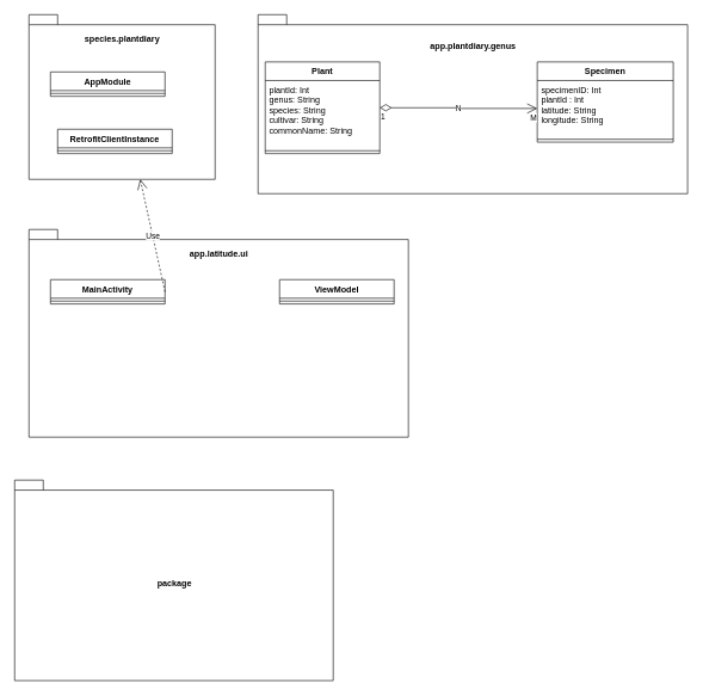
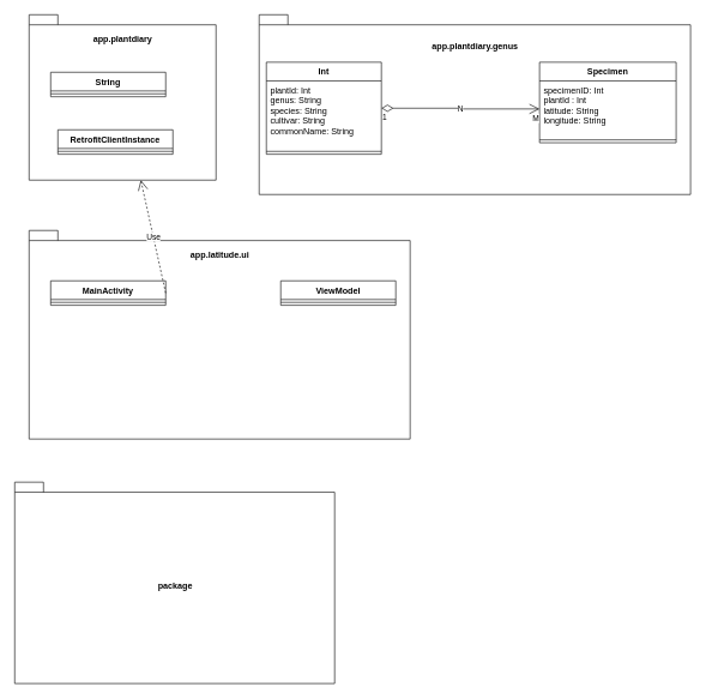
  <mxCell id="0" />
  <mxCell id="1" parent="0" />
- <mxCell id="2" value="species.plantdiary&lt;br&gt;&lt;br&gt;&lt;br&gt;&lt;br&gt;&lt;br&gt;&lt;br&gt;&lt;br&gt;&lt;br&gt;&lt;br&gt;&lt;br&gt;&lt;br&gt;&lt;br&gt;&lt;br&gt;" style="shape=folder;fontStyle=1;spacingTop=10;tabWidth=40;tabHeight=14;tabPosition=left;html=1;" vertex="1" parent="1"><mxGeometry x="40" y="20" width="260" height="230" as="geometry" /></mxCell>
- <mxCell id="3" value="AppModule" style="swimlane;fontStyle=1;align=center;verticalAlign=top;childLayout=stackLayout;horizontal=1;startSize=26;horizontalStack=0;resizeParent=1;resizeParentMax=0;resizeLast=0;collapsible=1;marginBottom=0;" vertex="1" parent="1"><mxGeometry x="70" y="100" width="160" height="34" as="geometry" /></mxCell>
+ <mxCell id="2" value="app.plantdiary&lt;br&gt;&lt;br&gt;&lt;br&gt;&lt;br&gt;&lt;br&gt;&lt;br&gt;&lt;br&gt;&lt;br&gt;&lt;br&gt;&lt;br&gt;&lt;br&gt;&lt;br&gt;&lt;br&gt;" style="shape=folder;fontStyle=1;spacingTop=10;tabWidth=40;tabHeight=14;tabPosition=left;html=1;" vertex="1" parent="1"><mxGeometry x="40" y="20" width="260" height="230" as="geometry" /></mxCell>
+ <mxCell id="3" value="String" style="swimlane;fontStyle=1;align=center;verticalAlign=top;childLayout=stackLayout;horizontal=1;startSize=26;horizontalStack=0;resizeParent=1;resizeParentMax=0;resizeLast=0;collapsible=1;marginBottom=0;" vertex="1" parent="1"><mxGeometry x="70" y="100" width="160" height="34" as="geometry" /></mxCell>
  <mxCell id="4" value="" style="line;strokeWidth=1;fillColor=none;align=left;verticalAlign=middle;spacingTop=-1;spacingLeft=3;spacingRight=3;rotatable=0;labelPosition=right;points=[];portConstraint=eastwest;strokeColor=inherit;" vertex="1" parent="3"><mxGeometry y="26" width="160" height="8" as="geometry" /></mxCell>
  <mxCell id="5" value="RetrofitClientInstance" style="swimlane;fontStyle=1;align=center;verticalAlign=top;childLayout=stackLayout;horizontal=1;startSize=26;horizontalStack=0;resizeParent=1;resizeParentMax=0;resizeLast=0;collapsible=1;marginBottom=0;" vertex="1" parent="1"><mxGeometry x="80" y="180" width="160" height="34" as="geometry" /></mxCell>
  <mxCell id="6" value="" style="line;strokeWidth=1;fillColor=none;align=left;verticalAlign=middle;spacingTop=-1;spacingLeft=3;spacingRight=3;rotatable=0;labelPosition=right;points=[];portConstraint=eastwest;strokeColor=inherit;" vertex="1" parent="5"><mxGeometry y="26" width="160" height="8" as="geometry" /></mxCell>
  <mxCell id="7" value="app.plantdiary.genus&lt;br&gt;&lt;br&gt;&lt;br&gt;&lt;br&gt;&lt;br&gt;&lt;br&gt;&lt;br&gt;&lt;br&gt;&lt;br&gt;&lt;br&gt;&lt;br&gt;&lt;br&gt;&lt;br&gt;" style="shape=folder;fontStyle=1;spacingTop=10;tabWidth=40;tabHeight=14;tabPosition=left;html=1;" vertex="1" parent="1"><mxGeometry x="360" y="20" width="600" height="250" as="geometry" /></mxCell>
- <mxCell id="8" value="Plant" style="swimlane;fontStyle=1;align=center;verticalAlign=top;childLayout=stackLayout;horizontal=1;startSize=26;horizontalStack=0;resizeParent=1;resizeParentMax=0;resizeLast=0;collapsible=1;marginBottom=0;" vertex="1" parent="1"><mxGeometry x="370" y="86" width="160" height="128" as="geometry" /></mxCell>
+ <mxCell id="8" value="Int" style="swimlane;fontStyle=1;align=center;verticalAlign=top;childLayout=stackLayout;horizontal=1;startSize=26;horizontalStack=0;resizeParent=1;resizeParentMax=0;resizeLast=0;collapsible=1;marginBottom=0;" vertex="1" parent="1"><mxGeometry x="370" y="86" width="160" height="128" as="geometry" /></mxCell>
  <mxCell id="9" value="plantId: Int&#10;genus: String&#10;species: String&#10;cultivar: String&#10;commonName: String" style="text;strokeColor=none;fillColor=none;align=left;verticalAlign=top;spacingLeft=4;spacingRight=4;overflow=hidden;rotatable=0;points=[[0,0.5],[1,0.5]];portConstraint=eastwest;" vertex="1" parent="8"><mxGeometry y="26" width="160" height="94" as="geometry" /></mxCell>
  <mxCell id="10" value="" style="line;strokeWidth=1;fillColor=none;align=left;verticalAlign=middle;spacingTop=-1;spacingLeft=3;spacingRight=3;rotatable=0;labelPosition=right;points=[];portConstraint=eastwest;strokeColor=inherit;" vertex="1" parent="8"><mxGeometry y="120" width="160" height="8" as="geometry" /></mxCell>
  <mxCell id="11" value="Specimen" style="swimlane;fontStyle=1;align=center;verticalAlign=top;childLayout=stackLayout;horizontal=1;startSize=26;horizontalStack=0;resizeParent=1;resizeParentMax=0;resizeLast=0;collapsible=1;marginBottom=0;" vertex="1" parent="1"><mxGeometry x="750" y="86" width="190" height="112" as="geometry" /></mxCell>
  <mxCell id="12" value="specimenID: Int&#10;plantId : Int&#10;latitude: String&#10;longitude: String&#10;" style="text;strokeColor=none;fillColor=none;align=left;verticalAlign=top;spacingLeft=4;spacingRight=4;overflow=hidden;rotatable=0;points=[[0,0.5],[1,0.5]];portConstraint=eastwest;" vertex="1" parent="11"><mxGeometry y="26" width="190" height="78" as="geometry" /></mxCell>
  <mxCell id="13" value="" style="line;strokeWidth=1;fillColor=none;align=left;verticalAlign=middle;spacingTop=-1;spacingLeft=3;spacingRight=3;rotatable=0;labelPosition=right;points=[];portConstraint=eastwest;strokeColor=inherit;" vertex="1" parent="11"><mxGeometry y="104" width="190" height="8" as="geometry" /></mxCell>
  <mxCell id="14" value="N" style="endArrow=open;html=1;endSize=12;startArrow=diamondThin;startSize=14;startFill=0;edgeStyle=orthogonalEdgeStyle;rounded=0;exitX=1;exitY=0.5;exitDx=0;exitDy=0;entryX=0;entryY=0.5;entryDx=0;entryDy=0;" edge="1" parent="1" source="8" target="12"><mxGeometry relative="1" as="geometry"><mxPoint x="260" y="270" as="sourcePoint" /><mxPoint x="420" y="270" as="targetPoint" /></mxGeometry></mxCell>
  <mxCell id="15" value="1" style="edgeLabel;resizable=0;html=1;align=left;verticalAlign=top;" connectable="0" vertex="1" parent="14"><mxGeometry x="-1" relative="1" as="geometry" /></mxCell>
  <mxCell id="16" value="M" style="edgeLabel;resizable=0;html=1;align=right;verticalAlign=top;" connectable="0" vertex="1" parent="14"><mxGeometry x="1" relative="1" as="geometry" /></mxCell>
  <mxCell id="17" value="app.latitude.ui&lt;br&gt;&lt;br&gt;&lt;br&gt;&lt;br&gt;&lt;br&gt;&lt;br&gt;&lt;br&gt;&lt;br&gt;&lt;br&gt;&lt;br&gt;&lt;br&gt;&lt;br&gt;&lt;br&gt;&lt;br&gt;&lt;br&gt;&lt;br&gt;&lt;br&gt;" style="shape=folder;fontStyle=1;spacingTop=10;tabWidth=40;tabHeight=14;tabPosition=left;html=1;" vertex="1" parent="1"><mxGeometry x="40" y="320" width="530" height="290" as="geometry" /></mxCell>
  <mxCell id="18" value="MainActivity" style="swimlane;fontStyle=1;align=center;verticalAlign=top;childLayout=stackLayout;horizontal=1;startSize=26;horizontalStack=0;resizeParent=1;resizeParentMax=0;resizeLast=0;collapsible=1;marginBottom=0;" vertex="1" parent="1"><mxGeometry x="70" y="390" width="160" height="34" as="geometry" /></mxCell>
  <mxCell id="19" value="" style="line;strokeWidth=1;fillColor=none;align=left;verticalAlign=middle;spacingTop=-1;spacingLeft=3;spacingRight=3;rotatable=0;labelPosition=right;points=[];portConstraint=eastwest;strokeColor=inherit;" vertex="1" parent="18"><mxGeometry y="26" width="160" height="8" as="geometry" /></mxCell>
  <mxCell id="20" value="ViewModel" style="swimlane;fontStyle=1;align=center;verticalAlign=top;childLayout=stackLayout;horizontal=1;startSize=26;horizontalStack=0;resizeParent=1;resizeParentMax=0;resizeLast=0;collapsible=1;marginBottom=0;" vertex="1" parent="1"><mxGeometry x="390" y="390" width="160" height="34" as="geometry" /></mxCell>
  <mxCell id="21" value="" style="line;strokeWidth=1;fillColor=none;align=left;verticalAlign=middle;spacingTop=-1;spacingLeft=3;spacingRight=3;rotatable=0;labelPosition=right;points=[];portConstraint=eastwest;strokeColor=inherit;" vertex="1" parent="20"><mxGeometry y="26" width="160" height="8" as="geometry" /></mxCell>
  <mxCell id="22" value="Use" style="endArrow=open;endSize=12;dashed=1;html=1;rounded=0;exitX=1;exitY=0.5;exitDx=0;exitDy=0;" edge="1" parent="1" source="18" target="2"><mxGeometry width="160" relative="1" as="geometry"><mxPoint x="260" y="530" as="sourcePoint" /><mxPoint x="420" y="530" as="targetPoint" /></mxGeometry></mxCell>
  <mxCell id="23" value="package" style="shape=folder;fontStyle=1;spacingTop=10;tabWidth=40;tabHeight=14;tabPosition=left;html=1;" vertex="1" parent="1"><mxGeometry x="20" y="670" width="445" height="280" as="geometry" /></mxCell>
